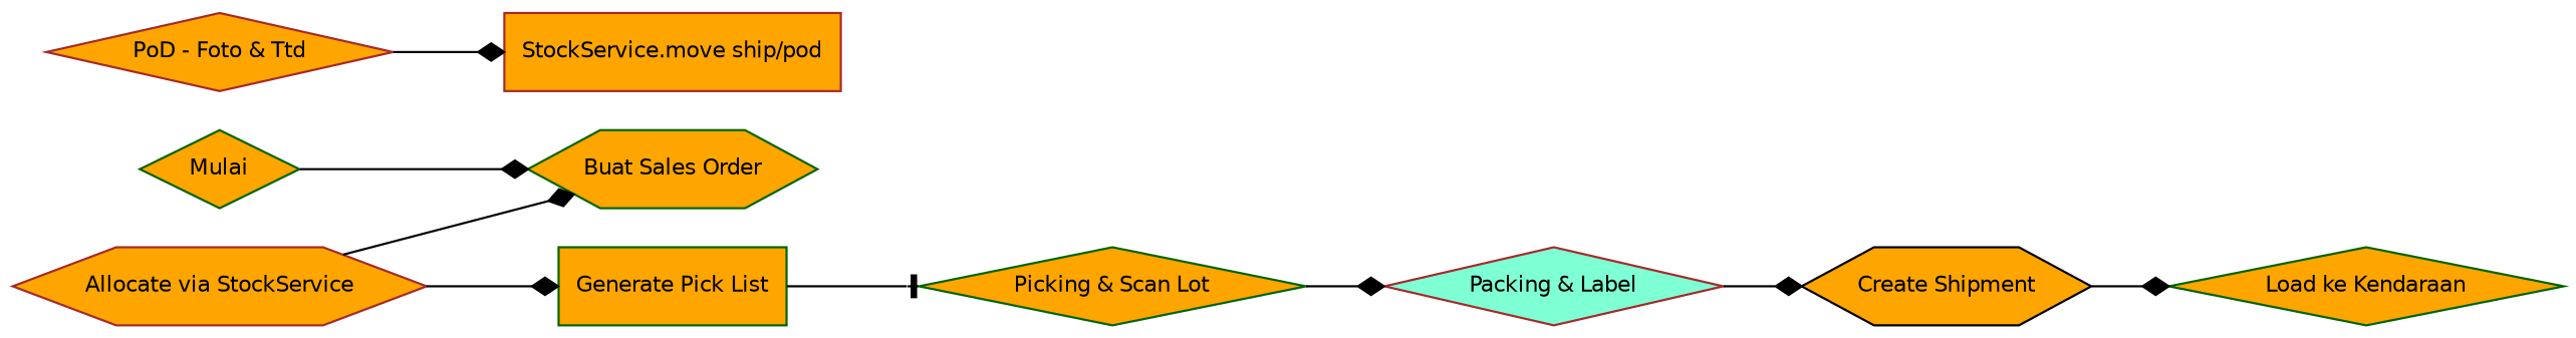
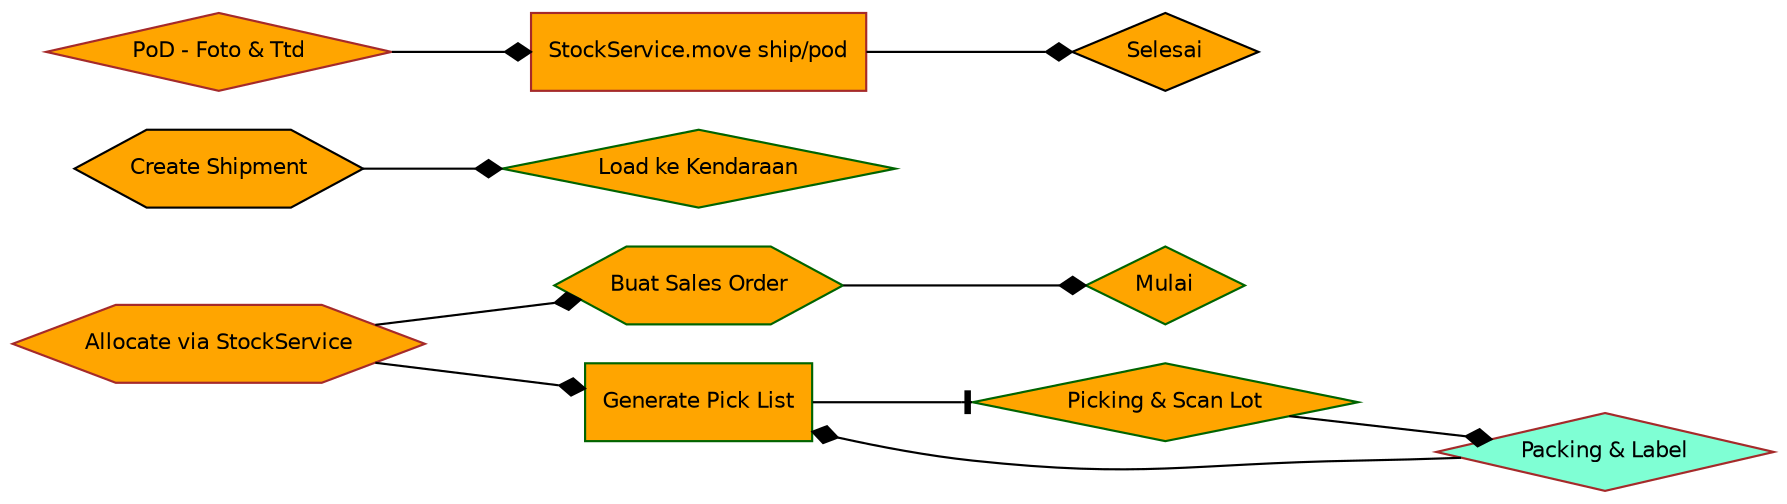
  digraph {
    rankdir=LR
    node [color=darkgreen fillcolor=orange fontname=Helvetica fontsize=10 shape=diamond style=filled]
    edge [arrowhead=diamond]
    n1 [label=Mulai]
    n2 [label="Buat Sales Order" shape=hexagon]
    n3 [color=brown label="Allocate via StockService" shape=hexagon]
    n4 [label="Generate Pick List" shape=box]
    n5 [label="Picking & Scan Lot"]
    n6 [color=brown fillcolor=aquamarine label="Packing & Label"]
    n7 [color=black label="Create Shipment" shape=hexagon]
    n8 [label="Load ke Kendaraan"]
    n9 [color=brown label="PoD - Foto & Ttd"]
    n10 [color=brown label="StockService.move ship/pod" shape=box]
-   n1 -> n2
+   n11 [color=black label=Selesai]
+   n2 -> n1
    n3 -> n2
    n3 -> n4
    n4 -> n5 [arrowhead=tee]
    n5 -> n6
-   n6 -> n7
+   n6 -> n4
    n7 -> n8
    n9 -> n10
+   n10 -> n11
  }
